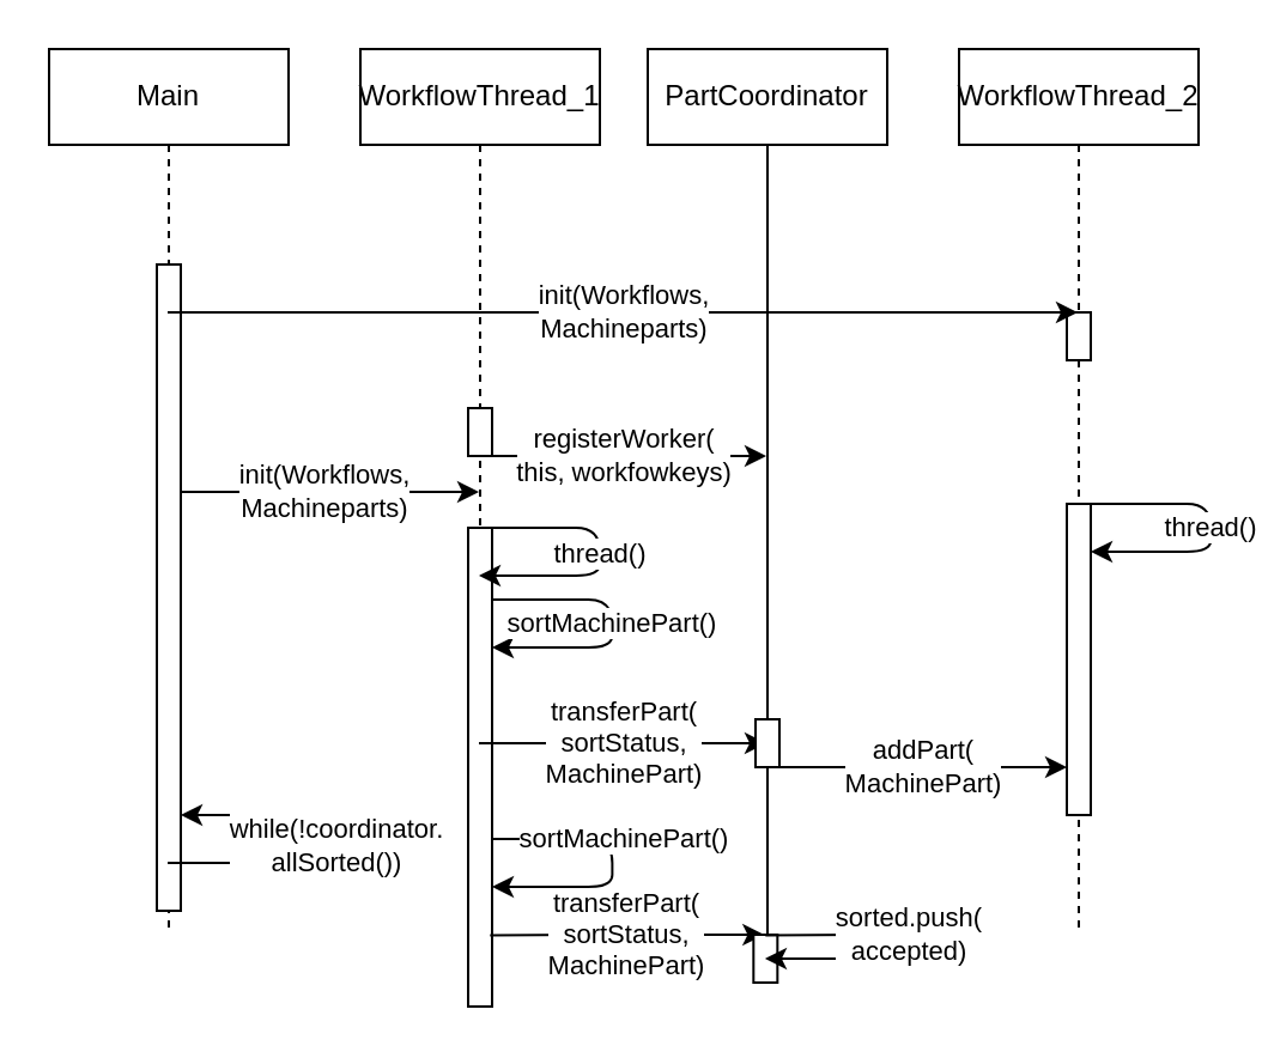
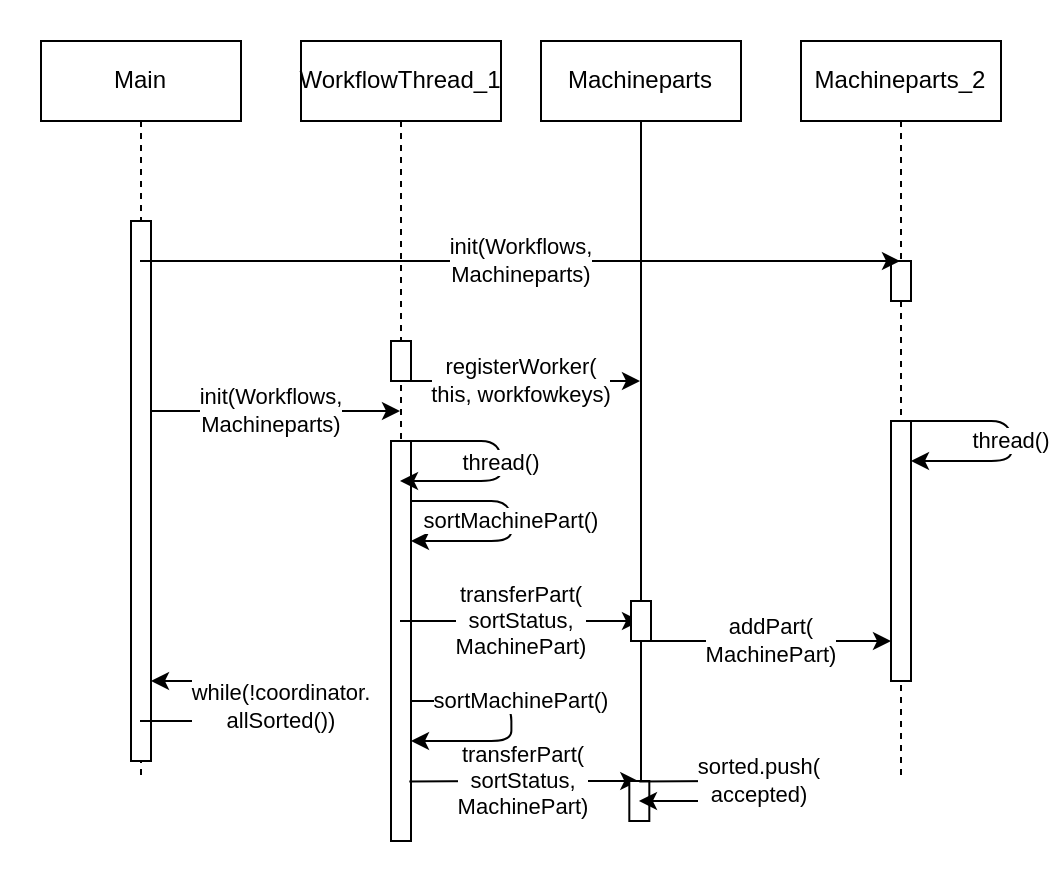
  <mxCell id="0" />
  <mxCell id="1" parent="0" />
  <mxCell id="2" value="WorkflowThread_1" style="shape=umlLifeline;perimeter=lifelinePerimeter;whiteSpace=wrap;html=1;container=1;collapsible=0;recursiveResize=0;outlineConnect=0;" vertex="1" parent="1"><mxGeometry x="150" y="20" width="100" height="400" as="geometry" /></mxCell>
  <mxCell id="3" value="" style="html=1;points=[];perimeter=orthogonalPerimeter;" vertex="1" parent="2"><mxGeometry x="45" y="150" width="10" height="20" as="geometry" /></mxCell>
  <mxCell id="4" value="" style="html=1;points=[];perimeter=orthogonalPerimeter;" vertex="1" parent="2"><mxGeometry x="45" y="200" width="10" height="200" as="geometry" /></mxCell>
  <mxCell id="5" value="sortMachinePart()" style="html=1;" edge="1" parent="2"><mxGeometry relative="1" as="geometry"><mxPoint x="55.0" y="230" as="sourcePoint" /><mxPoint x="55.0" y="250" as="targetPoint" /><Array as="points"><mxPoint x="75.19" y="230" /><mxPoint x="105.19" y="230" /><mxPoint x="105.19" y="250" /><mxPoint x="85.19" y="250" /></Array><mxPoint as="offset" /></mxGeometry></mxCell>
  <mxCell id="6" value="sortMachinePart()" style="html=1;" edge="1" parent="2"><mxGeometry x="-0.166" y="5" relative="1" as="geometry"><mxPoint x="55.0" y="330" as="sourcePoint" /><mxPoint x="55.0" y="350" as="targetPoint" /><Array as="points"><mxPoint x="75.19" y="330" /><mxPoint x="105.19" y="330" /><mxPoint x="105.19" y="350" /><mxPoint x="85.19" y="350" /></Array><mxPoint as="offset" /></mxGeometry></mxCell>
- <mxCell id="7" value="PartCoordinator" style="shape=umlLifeline;perimeter=lifelinePerimeter;whiteSpace=wrap;html=1;container=1;collapsible=0;recursiveResize=0;outlineConnect=0;lifelineDashed=0;" vertex="1" parent="1"><mxGeometry x="270" y="20" width="100" height="390" as="geometry" /></mxCell>
+ <mxCell id="7" value="Machineparts" style="shape=umlLifeline;perimeter=lifelinePerimeter;whiteSpace=wrap;html=1;container=1;collapsible=0;recursiveResize=0;outlineConnect=0;lifelineDashed=0;" vertex="1" parent="1"><mxGeometry x="270" y="20" width="100" height="390" as="geometry" /></mxCell>
  <mxCell id="8" value="transferPart(&lt;br&gt;sortStatus, &lt;br&gt;MachinePart)" style="html=1;exitX=1.416;exitY=0.564;exitDx=0;exitDy=0;exitPerimeter=0;" edge="1" parent="7"><mxGeometry relative="1" as="geometry"><mxPoint x="-65.84" y="370.24" as="sourcePoint" /><mxPoint x="48.66" y="370" as="targetPoint" /><Array as="points"><mxPoint x="-15" y="370" /></Array><mxPoint as="offset" /></mxGeometry></mxCell>
  <mxCell id="9" value="" style="html=1;points=[];perimeter=orthogonalPerimeter;" vertex="1" parent="7"><mxGeometry x="44.16" y="370" width="10" height="20" as="geometry" /></mxCell>
  <mxCell id="10" value="sorted.push(&lt;br&gt;accepted)" style="html=1;exitX=1.416;exitY=0.564;exitDx=0;exitDy=0;exitPerimeter=0;" edge="1" parent="7"><mxGeometry x="-0.085" y="9" relative="1" as="geometry"><mxPoint x="49.16" y="370.24" as="sourcePoint" /><mxPoint x="48.97" y="380" as="targetPoint" /><Array as="points"><mxPoint x="100" y="370" /><mxPoint x="99.16" y="380" /><mxPoint x="79.16" y="380" /></Array><mxPoint y="-1" as="offset" /></mxGeometry></mxCell>
  <mxCell id="11" value="init(Workflows, &lt;br&gt;Machineparts)" style="html=1;" edge="1" parent="1" source="12" target="2"><mxGeometry x="-0.0" relative="1" as="geometry"><mxPoint as="offset" /></mxGeometry></mxCell>
  <mxCell id="12" value="Main" style="shape=umlLifeline;perimeter=lifelinePerimeter;whiteSpace=wrap;html=1;container=1;collapsible=0;recursiveResize=0;outlineConnect=0;" vertex="1" parent="1"><mxGeometry x="20" y="20" width="100" height="370" as="geometry" /></mxCell>
  <mxCell id="13" value="" style="html=1;points=[];perimeter=orthogonalPerimeter;" vertex="1" parent="12"><mxGeometry x="45" y="90" width="10" height="270" as="geometry" /></mxCell>
  <mxCell id="14" value="while(!coordinator.&lt;br&gt;allSorted())" style="html=1;startArrow=classic;startFill=1;endArrow=none;endFill=0;" edge="1" parent="12" target="12"><mxGeometry y="15" relative="1" as="geometry"><mxPoint x="55.0" y="320" as="sourcePoint" /><mxPoint x="55.0" y="340" as="targetPoint" /><Array as="points"><mxPoint x="75.19" y="320" /><mxPoint x="105.19" y="320" /><mxPoint x="105.19" y="340" /><mxPoint x="85.19" y="340" /></Array><mxPoint as="offset" /></mxGeometry></mxCell>
- <mxCell id="15" value="WorkflowThread_2" style="shape=umlLifeline;perimeter=lifelinePerimeter;whiteSpace=wrap;html=1;container=1;collapsible=0;recursiveResize=0;outlineConnect=0;" vertex="1" parent="1"><mxGeometry x="400" y="20" width="100" height="370" as="geometry" /></mxCell>
+ <mxCell id="15" value="Machineparts_2" style="shape=umlLifeline;perimeter=lifelinePerimeter;whiteSpace=wrap;html=1;container=1;collapsible=0;recursiveResize=0;outlineConnect=0;" vertex="1" parent="1"><mxGeometry x="400" y="20" width="100" height="370" as="geometry" /></mxCell>
  <mxCell id="16" value="" style="html=1;points=[];perimeter=orthogonalPerimeter;" vertex="1" parent="15"><mxGeometry x="45" y="110" width="10" height="20" as="geometry" /></mxCell>
  <mxCell id="17" value="" style="html=1;points=[];perimeter=orthogonalPerimeter;" vertex="1" parent="15"><mxGeometry x="45" y="190" width="10" height="130" as="geometry" /></mxCell>
  <mxCell id="18" value="thread()" style="html=1;" edge="1" parent="15"><mxGeometry relative="1" as="geometry"><mxPoint x="55.0" y="190" as="sourcePoint" /><mxPoint x="55.0" y="210" as="targetPoint" /><Array as="points"><mxPoint x="75.19" y="190" /><mxPoint x="105.19" y="190" /><mxPoint x="105.19" y="210" /><mxPoint x="85.19" y="210" /></Array><mxPoint as="offset" /></mxGeometry></mxCell>
  <mxCell id="19" value="addPart(&lt;br&gt;MachinePart)" style="html=1;exitX=0.423;exitY=0.954;exitDx=0;exitDy=0;exitPerimeter=0;" edge="1" parent="15"><mxGeometry relative="1" as="geometry"><mxPoint x="-75.27" y="300.0" as="sourcePoint" /><mxPoint x="45" y="300.0" as="targetPoint" /><mxPoint as="offset" /></mxGeometry></mxCell>
  <mxCell id="20" value="init(Workflows, &lt;br&gt;Machineparts)" style="edgeStyle=orthogonalEdgeStyle;html=1;" edge="1" parent="1" source="12" target="15"><mxGeometry relative="1" as="geometry"><mxPoint x="79.81" y="100" as="sourcePoint" /><mxPoint x="209.5" y="100" as="targetPoint" /><Array as="points"><mxPoint x="300" y="130" /><mxPoint x="300" y="130" /></Array></mxGeometry></mxCell>
  <mxCell id="21" value="registerWorker(&lt;br&gt;this, workfowkeys)" style="edgeStyle=none;html=1;" edge="1" parent="1" source="2" target="7"><mxGeometry x="-0.0" relative="1" as="geometry"><mxPoint x="219.69" y="220" as="sourcePoint" /><mxPoint x="90" y="220" as="targetPoint" /><Array as="points"><mxPoint x="230" y="190" /></Array><mxPoint as="offset" /></mxGeometry></mxCell>
  <mxCell id="22" value="thread()" style="html=1;" edge="1" parent="1" source="2" target="2"><mxGeometry relative="1" as="geometry"><mxPoint x="209.81" y="200" as="sourcePoint" /><mxPoint x="329.5" y="200" as="targetPoint" /><Array as="points"><mxPoint x="220" y="220" /><mxPoint x="250" y="220" /><mxPoint x="250" y="240" /><mxPoint x="230" y="240" /></Array><mxPoint as="offset" /></mxGeometry></mxCell>
  <mxCell id="23" value="transferPart(&lt;br&gt;sortStatus, &lt;br&gt;MachinePart)" style="html=1;" edge="1" parent="1" source="2" target="7"><mxGeometry relative="1" as="geometry"><mxPoint x="202" y="291" as="sourcePoint" /><mxPoint x="215" y="280" as="targetPoint" /><Array as="points"><mxPoint x="260" y="310" /></Array><mxPoint as="offset" /></mxGeometry></mxCell>
  <mxCell id="24" value="" style="html=1;points=[];perimeter=orthogonalPerimeter;" vertex="1" parent="1"><mxGeometry x="315" y="300" width="10" height="20" as="geometry" /></mxCell>
